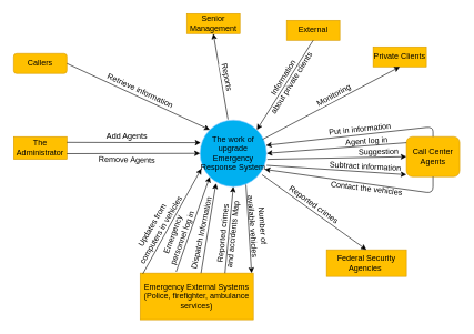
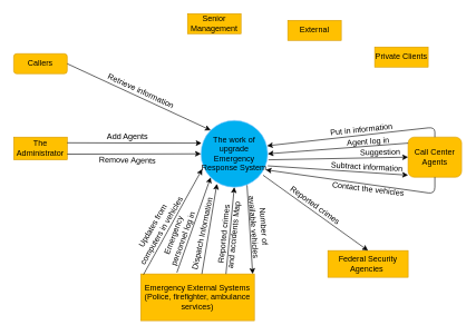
  <mxCell id="0" />
  <mxCell id="1" parent="0" />
  <mxCell id="2" value="The work of upgrade Emergency Response System" style="ellipse;whiteSpace=wrap;html=1;aspect=fixed;fillColor=#00B0F0;strokeColor=#99CCFF;" vertex="1" parent="1"><mxGeometry x="300" y="180" width="100" height="100" as="geometry" /></mxCell>
  <mxCell id="3" value="Callers" style="whiteSpace=wrap;html=1;fillColor=#FFC000;strokeColor=#d79b00;rounded=1;" vertex="1" parent="1"><mxGeometry x="20" y="80" width="80" height="30" as="geometry" /></mxCell>
  <mxCell id="4" value="" style="endArrow=classic;html=1;exitX=1;exitY=0.5;exitDx=0;exitDy=0;entryX=0;entryY=0;entryDx=0;entryDy=0;" edge="1" parent="1" source="3" target="2"><mxGeometry width="50" height="50" relative="1" as="geometry"><mxPoint x="-30" y="350" as="sourcePoint" /><mxPoint x="20" y="300" as="targetPoint" /></mxGeometry></mxCell>
  <mxCell id="5" value="Retrieve information" style="text;html=1;resizable=0;points=[];align=center;verticalAlign=middle;labelBackgroundColor=none;rotation=25;" vertex="1" connectable="0" parent="4"><mxGeometry x="-0.105" y="-2" relative="1" as="geometry"><mxPoint x="14.5" y="-6" as="offset" /></mxGeometry></mxCell>
  <mxCell id="6" value="The Administrator" style="rounded=0;whiteSpace=wrap;html=1;strokeColor=#d79b00;fillColor=#FFC000;" vertex="1" parent="1"><mxGeometry x="20" y="205" width="80" height="34" as="geometry" /></mxCell>
  <mxCell id="7" value="" style="endArrow=classic;html=1;exitX=1;exitY=0.25;exitDx=0;exitDy=0;entryX=0.01;entryY=0.34;entryDx=0;entryDy=0;entryPerimeter=0;" edge="1" parent="1" source="6" target="2"><mxGeometry width="50" height="50" relative="1" as="geometry"><mxPoint x="80" y="330" as="sourcePoint" /><mxPoint x="130" y="280" as="targetPoint" /></mxGeometry></mxCell>
  <mxCell id="8" value="Add Agents" style="text;html=1;resizable=0;points=[];align=center;verticalAlign=middle;labelBackgroundColor=none;rotation=0;" vertex="1" connectable="0" parent="7"><mxGeometry x="-0.592" relative="1" as="geometry"><mxPoint x="49" y="-9" as="offset" /></mxGeometry></mxCell>
  <mxCell id="9" value="" style="endArrow=classic;html=1;exitX=1;exitY=0.75;exitDx=0;exitDy=0;entryX=0;entryY=0.5;entryDx=0;entryDy=0;" edge="1" parent="1" source="6" target="2"><mxGeometry width="50" height="50" relative="1" as="geometry"><mxPoint x="150" y="290" as="sourcePoint" /><mxPoint x="200" y="240" as="targetPoint" /></mxGeometry></mxCell>
  <mxCell id="10" value="Remove Agents" style="text;html=1;resizable=0;points=[];align=center;verticalAlign=middle;labelBackgroundColor=none;rotation=1;direction=south;" vertex="1" connectable="0" parent="9"><mxGeometry x="-0.15" relative="1" as="geometry"><mxPoint x="5" y="9" as="offset" /></mxGeometry></mxCell>
  <mxCell id="11" value="Emergency External Systems (Police, firefighter, ambulance services)" style="rounded=0;whiteSpace=wrap;html=1;strokeColor=#d79b00;fillColor=#FFC000;" vertex="1" parent="1"><mxGeometry x="210" y="410" width="170" height="70" as="geometry" /></mxCell>
  <mxCell id="12" value="Federal Security Agencies&amp;nbsp;" style="rounded=0;whiteSpace=wrap;html=1;strokeColor=#d79b00;fillColor=#FFC000;" vertex="1" parent="1"><mxGeometry x="490" y="375" width="120" height="40" as="geometry" /></mxCell>
  <mxCell id="13" value="Call Center Agents" style="whiteSpace=wrap;html=1;strokeColor=#d79b00;fillColor=#FFC000;rounded=1;" vertex="1" parent="1"><mxGeometry x="610" y="205" width="80" height="60" as="geometry" /></mxCell>
  <mxCell id="14" value="Private Clients" style="rounded=0;whiteSpace=wrap;html=1;strokeColor=#d79b00;fillColor=#FFC000;" vertex="1" parent="1"><mxGeometry x="560" y="70" width="80" height="30" as="geometry" /></mxCell>
  <mxCell id="15" value="External" style="rounded=0;whiteSpace=wrap;html=1;strokeColor=#d79b00;fillColor=#FFC000;" vertex="1" parent="1"><mxGeometry x="430" y="30" width="80" height="30" as="geometry" /></mxCell>
  <mxCell id="16" value="Senior Management" style="rounded=0;whiteSpace=wrap;html=1;strokeColor=#d79b00;fillColor=#FFC000;" vertex="1" parent="1"><mxGeometry x="280" y="20" width="80" height="30" as="geometry" /></mxCell>
  <mxCell id="17" value="" style="endArrow=classic;html=1;entryX=0.02;entryY=0.73;entryDx=0;entryDy=0;entryPerimeter=0;exitX=0.024;exitY=0.014;exitDx=0;exitDy=0;exitPerimeter=0;" edge="1" parent="1" source="11" target="2"><mxGeometry width="50" height="50" relative="1" as="geometry"><mxPoint x="205" y="392" as="sourcePoint" /><mxPoint x="260" y="310" as="targetPoint" /></mxGeometry></mxCell>
  <mxCell id="18" value="Updates from &lt;br&gt;computers in vehicles" style="text;html=1;resizable=0;points=[];align=center;verticalAlign=middle;labelBackgroundColor=none;rotation=300;" vertex="1" connectable="0" parent="17"><mxGeometry x="-0.444" y="1" relative="1" as="geometry"><mxPoint x="-4" y="-25" as="offset" /></mxGeometry></mxCell>
  <mxCell id="19" value="" style="endArrow=classic;html=1;exitX=0.75;exitY=0;exitDx=0;exitDy=0;entryX=0.5;entryY=1;entryDx=0;entryDy=0;" edge="1" parent="1" source="11" target="2"><mxGeometry width="50" height="50" relative="1" as="geometry"><mxPoint x="320" y="399" as="sourcePoint" /><mxPoint x="350" y="290" as="targetPoint" /></mxGeometry></mxCell>
  <mxCell id="20" value="Reported crimes &lt;br&gt;and accidents Map" style="text;html=1;resizable=0;points=[];align=center;verticalAlign=middle;labelBackgroundColor=none;rotation=276;" vertex="1" connectable="0" parent="19"><mxGeometry x="-0.424" y="-1" relative="1" as="geometry"><mxPoint x="-1" y="-20" as="offset" /></mxGeometry></mxCell>
  <mxCell id="21" value="" style="endArrow=classic;html=1;exitX=0.538;exitY=0;exitDx=0;exitDy=0;entryX=0.24;entryY=0.95;entryDx=0;entryDy=0;entryPerimeter=0;exitPerimeter=0;" edge="1" parent="1" source="11" target="2"><mxGeometry width="50" height="50" relative="1" as="geometry"><mxPoint x="265" y="380" as="sourcePoint" /><mxPoint x="315" y="330" as="targetPoint" /></mxGeometry></mxCell>
  <mxCell id="22" value="Dispatch Information" style="text;html=1;resizable=0;points=[];align=center;verticalAlign=middle;labelBackgroundColor=none;rotation=282;" vertex="1" connectable="0" parent="21"><mxGeometry x="-0.382" y="-1" relative="1" as="geometry"><mxPoint x="-7" y="-18" as="offset" /></mxGeometry></mxCell>
  <mxCell id="23" value="" style="endArrow=classic;html=1;exitX=0.318;exitY=-0.029;exitDx=0;exitDy=0;exitPerimeter=0;entryX=0;entryY=1;entryDx=0;entryDy=0;" edge="1" parent="1" source="11" target="2"><mxGeometry width="50" height="50" relative="1" as="geometry"><mxPoint x="240" y="380" as="sourcePoint" /><mxPoint x="290" y="330" as="targetPoint" /></mxGeometry></mxCell>
  <mxCell id="24" value="Emergency &lt;br&gt;personnel log in" style="text;html=1;resizable=0;points=[];align=center;verticalAlign=middle;labelBackgroundColor=none;rotation=290;" vertex="1" connectable="0" parent="23"><mxGeometry x="-0.189" y="1" relative="1" as="geometry"><mxPoint x="-18" y="5" as="offset" /></mxGeometry></mxCell>
  <mxCell id="25" value="" style="endArrow=classic;html=1;exitX=0.69;exitY=0.97;exitDx=0;exitDy=0;exitPerimeter=0;entryX=0.985;entryY=0;entryDx=0;entryDy=0;entryPerimeter=0;" edge="1" parent="1" source="2" target="11"><mxGeometry width="50" height="50" relative="1" as="geometry"><mxPoint x="370" y="280" as="sourcePoint" /><mxPoint x="336" y="370" as="targetPoint" /></mxGeometry></mxCell>
  <mxCell id="26" value="Number of &lt;br&gt;available vehicles" style="text;html=1;resizable=0;points=[];align=center;verticalAlign=middle;labelBackgroundColor=none;rotation=86;" vertex="1" connectable="0" parent="25"><mxGeometry x="-0.527" y="-1" relative="1" as="geometry"><mxPoint x="18" y="29" as="offset" /></mxGeometry></mxCell>
  <mxCell id="27" value="" style="endArrow=classic;html=1;exitX=0.93;exitY=0.82;exitDx=0;exitDy=0;exitPerimeter=0;entryX=0.5;entryY=0;entryDx=0;entryDy=0;" edge="1" parent="1" source="2" target="12"><mxGeometry width="50" height="50" relative="1" as="geometry"><mxPoint x="500" y="350" as="sourcePoint" /><mxPoint x="550" y="300" as="targetPoint" /></mxGeometry></mxCell>
  <mxCell id="28" value="Reported crimes" style="text;html=1;resizable=0;points=[];align=center;verticalAlign=middle;labelBackgroundColor=none;rotation=36;" vertex="1" connectable="0" parent="27"><mxGeometry x="-0.239" y="-1" relative="1" as="geometry"><mxPoint x="18" as="offset" /></mxGeometry></mxCell>
- <mxCell id="29" value="" style="endArrow=classic;html=1;exitX=0.42;exitY=-0.01;exitDx=0;exitDy=0;exitPerimeter=0;entryX=0.5;entryY=1;entryDx=0;entryDy=0;startSize=6;jumpSize=6;fontSize=11;" edge="1" parent="1" source="2" target="16"><mxGeometry width="50" height="50" relative="1" as="geometry"><mxPoint x="330" y="160" as="sourcePoint" /><mxPoint x="380" y="110" as="targetPoint" /></mxGeometry></mxCell>
- <mxCell id="30" value="Reports" style="text;html=1;resizable=0;points=[];align=center;verticalAlign=middle;labelBackgroundColor=#ffffff;fontSize=12;rotation=79;" vertex="1" connectable="0" parent="29"><mxGeometry x="0.402" y="-3" relative="1" as="geometry"><mxPoint x="11" y="27" as="offset" /></mxGeometry></mxCell>
- <mxCell id="31" value="" style="endArrow=classic;html=1;exitX=0.5;exitY=1;exitDx=0;exitDy=0;entryX=1;entryY=0;entryDx=0;entryDy=0;" edge="1" parent="1" source="15" target="2"><mxGeometry width="50" height="50" relative="1" as="geometry"><mxPoint x="430" y="120" as="sourcePoint" /><mxPoint x="380" y="170" as="targetPoint" /></mxGeometry></mxCell>
- <mxCell id="32" value="Information &lt;br&gt;about private clients" style="text;html=1;resizable=0;points=[];align=center;verticalAlign=middle;labelBackgroundColor=none;fontSize=12;rotation=302;" vertex="1" connectable="0" parent="31"><mxGeometry x="-0.212" y="-2" relative="1" as="geometry"><mxPoint x="-4" y="8" as="offset" /></mxGeometry></mxCell>
- <mxCell id="33" value="" style="endArrow=classic;html=1;exitX=0.94;exitY=0.29;exitDx=0;exitDy=0;exitPerimeter=0;entryX=0.5;entryY=1;entryDx=0;entryDy=0;" edge="1" parent="1" source="2" target="14"><mxGeometry width="50" height="50" relative="1" as="geometry"><mxPoint x="530" y="200" as="sourcePoint" /><mxPoint x="580" y="150" as="targetPoint" /></mxGeometry></mxCell>
- <mxCell id="34" value="Monitoring" style="text;html=1;resizable=0;points=[];align=center;verticalAlign=middle;labelBackgroundColor=#ffffff;fontSize=12;rotation=331;" vertex="1" connectable="0" parent="33"><mxGeometry x="0.239" y="-3" relative="1" as="geometry"><mxPoint x="-22.5" y="-1" as="offset" /></mxGeometry></mxCell>
  <mxCell id="35" value="" style="endArrow=classic;html=1;fontSize=11;exitX=0.5;exitY=0;exitDx=0;exitDy=0;entryX=0.99;entryY=0.38;entryDx=0;entryDy=0;entryPerimeter=0;" edge="1" parent="1" source="13" target="2"><mxGeometry width="50" height="50" relative="1" as="geometry"><mxPoint x="450" y="250" as="sourcePoint" /><mxPoint x="500" y="200" as="targetPoint" /><Array as="points"><mxPoint x="650" y="190" /></Array></mxGeometry></mxCell>
  <mxCell id="36" value="Put in information" style="text;html=1;resizable=0;points=[];align=center;verticalAlign=middle;labelBackgroundColor=none;fontSize=12;rotation=354;" vertex="1" connectable="0" parent="35"><mxGeometry x="-0.217" y="2" relative="1" as="geometry"><mxPoint x="-21" y="-8" as="offset" /></mxGeometry></mxCell>
  <mxCell id="37" value="" style="endArrow=classic;html=1;fontSize=11;entryX=1;entryY=0.5;entryDx=0;entryDy=0;exitX=0;exitY=0.15;exitDx=0;exitDy=0;exitPerimeter=0;" edge="1" parent="1" source="13" target="2"><mxGeometry width="50" height="50" relative="1" as="geometry"><mxPoint x="510" y="300" as="sourcePoint" /><mxPoint x="560" y="250" as="targetPoint" /></mxGeometry></mxCell>
  <mxCell id="38" value="Agent log in" style="text;html=1;resizable=0;points=[];align=center;verticalAlign=middle;labelBackgroundColor=none;fontSize=12;rotation=356;" vertex="1" connectable="0" parent="37"><mxGeometry x="-0.468" y="-2" relative="1" as="geometry"><mxPoint x="-5" y="-5" as="offset" /></mxGeometry></mxCell>
  <mxCell id="39" value="" style="endArrow=classic;html=1;fontSize=11;entryX=0;entryY=0.5;entryDx=0;entryDy=0;exitX=1.01;exitY=0.59;exitDx=0;exitDy=0;exitPerimeter=0;" edge="1" parent="1" source="2" target="13"><mxGeometry width="50" height="50" relative="1" as="geometry"><mxPoint x="630" y="380" as="sourcePoint" /><mxPoint x="680" y="330" as="targetPoint" /></mxGeometry></mxCell>
  <mxCell id="40" value="Suggestion" style="text;html=1;resizable=0;points=[];align=center;verticalAlign=middle;labelBackgroundColor=none;fontSize=12;rotation=359;" vertex="1" connectable="0" parent="39"><mxGeometry x="0.588" y="-3" relative="1" as="geometry"><mxPoint y="-11" as="offset" /></mxGeometry></mxCell>
  <mxCell id="41" value="" style="endArrow=classic;html=1;fontSize=11;exitX=1;exitY=0.68;exitDx=0;exitDy=0;exitPerimeter=0;entryX=0;entryY=0.95;entryDx=0;entryDy=0;entryPerimeter=0;" edge="1" parent="1" source="2" target="13"><mxGeometry width="50" height="50" relative="1" as="geometry"><mxPoint x="540" y="305" as="sourcePoint" /><mxPoint x="609" y="260" as="targetPoint" /></mxGeometry></mxCell>
  <mxCell id="42" value="Subtract information" style="text;html=1;resizable=0;points=[];align=center;verticalAlign=middle;labelBackgroundColor=none;fontSize=12;rotation=3;" vertex="1" connectable="0" parent="41"><mxGeometry x="0.201" y="-2" relative="1" as="geometry"><mxPoint x="22" y="-9" as="offset" /></mxGeometry></mxCell>
  <mxCell id="43" value="" style="endArrow=classic;html=1;fontSize=11;exitX=0.5;exitY=1;exitDx=0;exitDy=0;entryX=0.97;entryY=0.74;entryDx=0;entryDy=0;spacing=2;entryPerimeter=0;" edge="1" parent="1" source="13" target="2"><mxGeometry width="50" height="50" relative="1" as="geometry"><mxPoint x="660" y="290" as="sourcePoint" /><mxPoint x="610" y="340" as="targetPoint" /><Array as="points"><mxPoint x="650" y="290" /></Array></mxGeometry></mxCell>
  <mxCell id="44" value="Contact the vehicles" style="text;html=1;resizable=0;points=[];align=center;verticalAlign=middle;labelBackgroundColor=none;fontSize=12;rotation=7;" vertex="1" connectable="0" parent="43"><mxGeometry x="0.482" y="-1" relative="1" as="geometry"><mxPoint x="80.5" y="19" as="offset" /></mxGeometry></mxCell>
